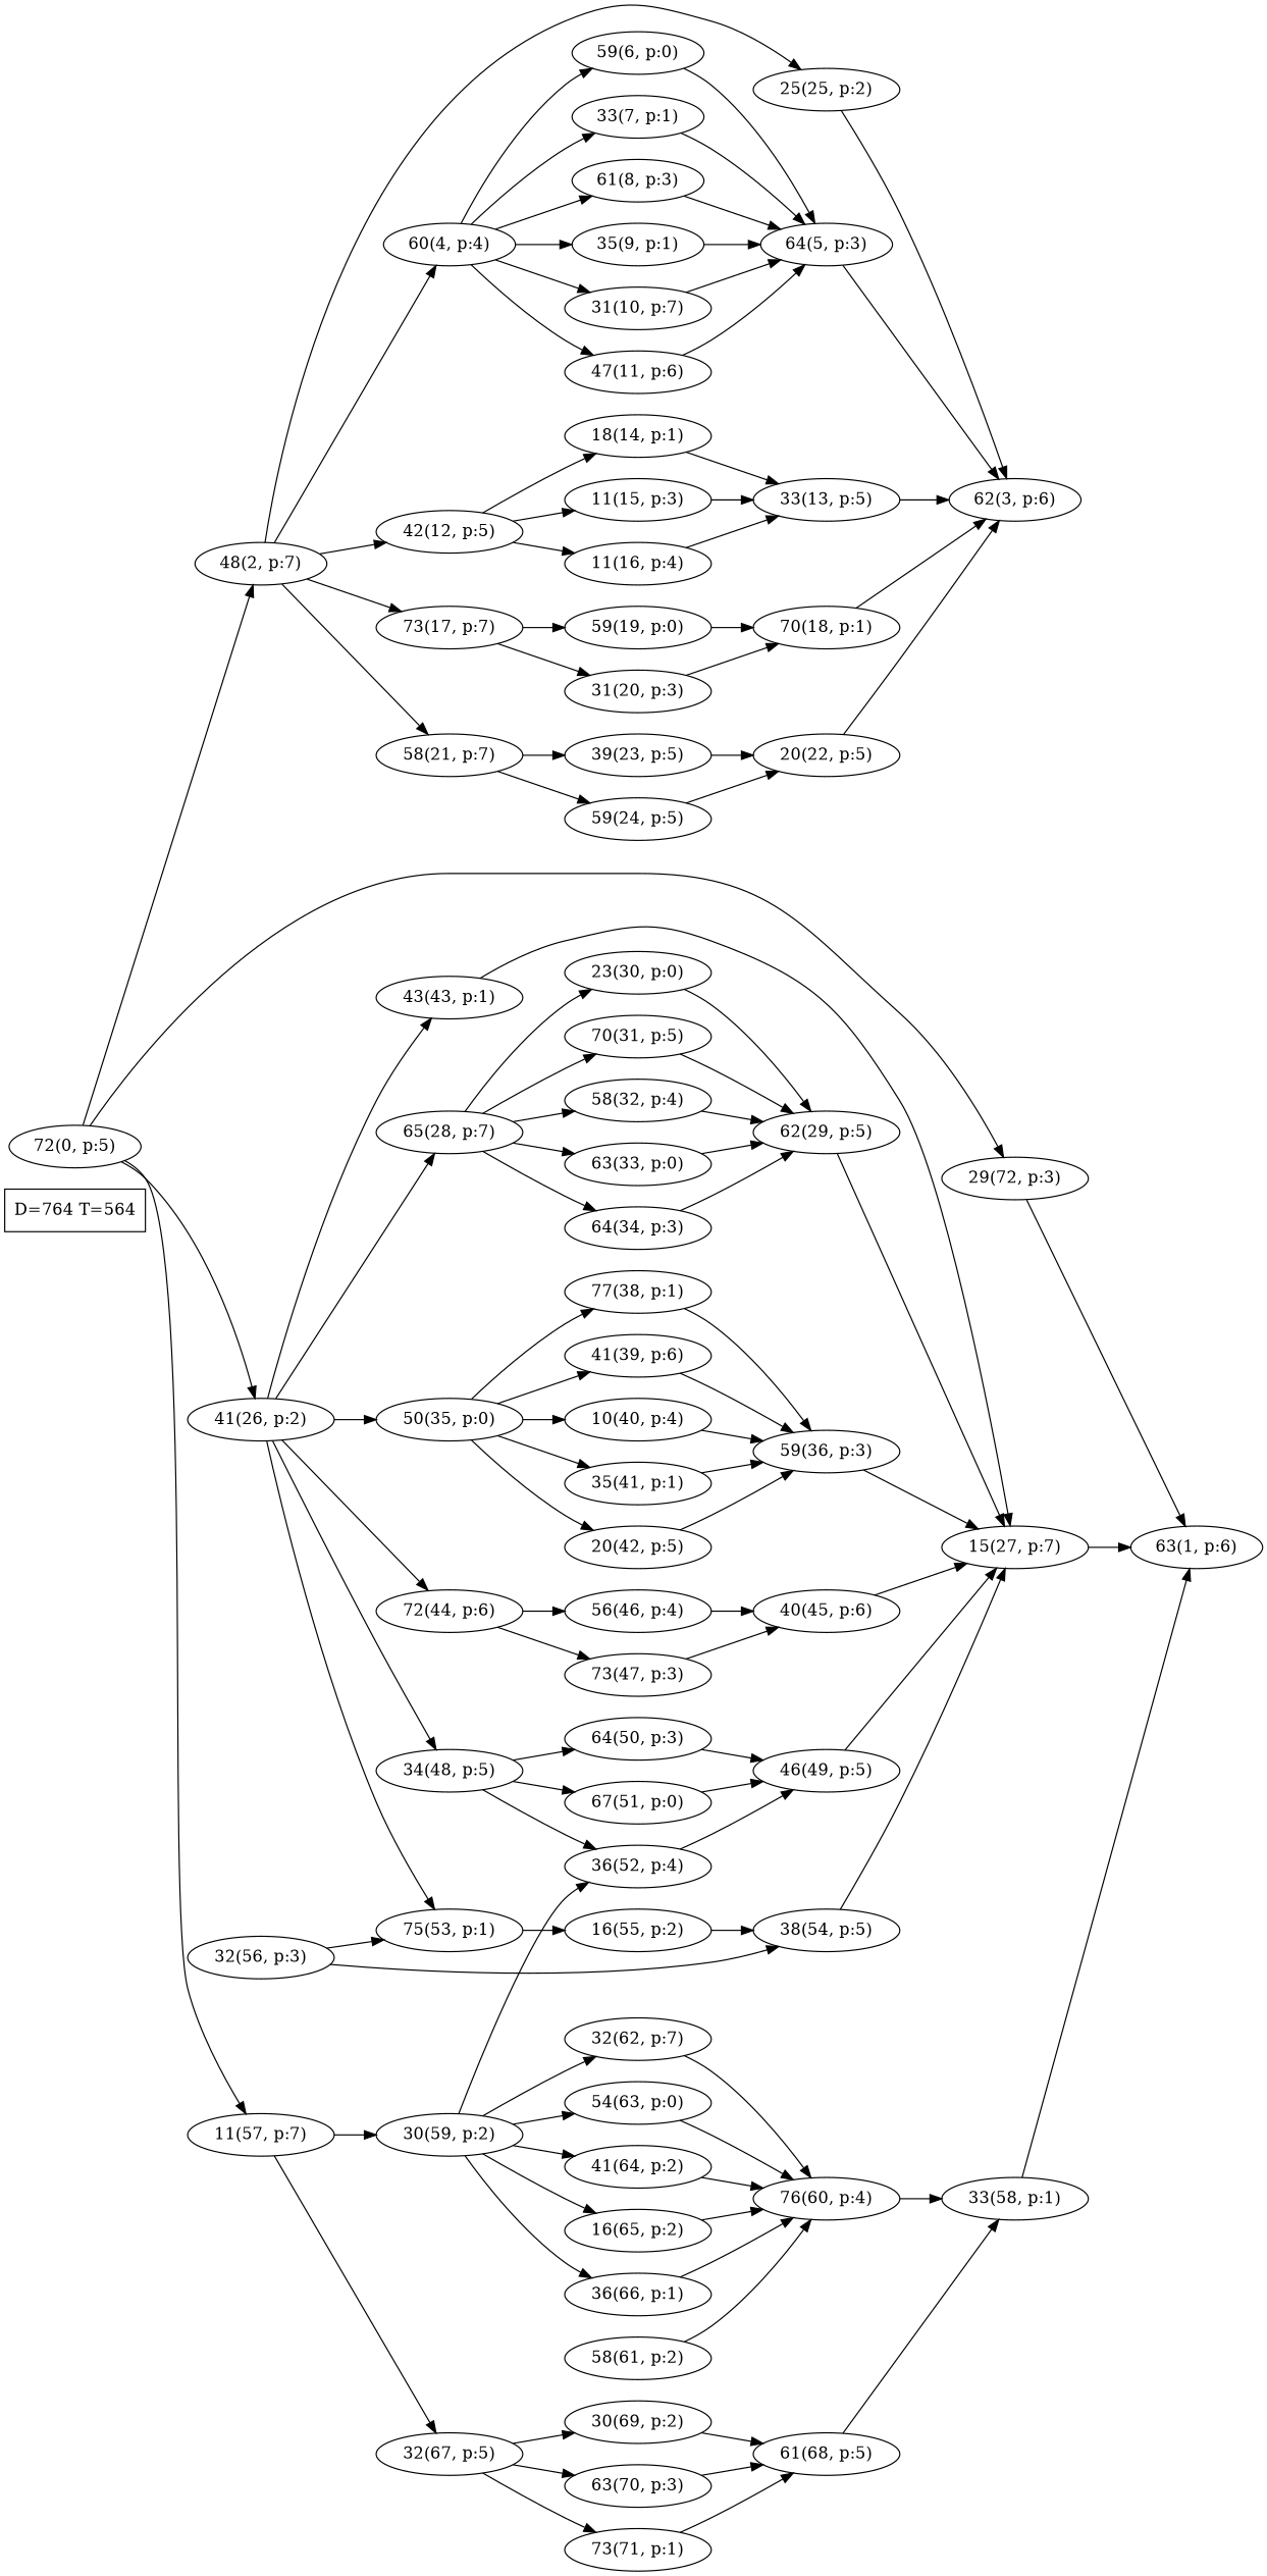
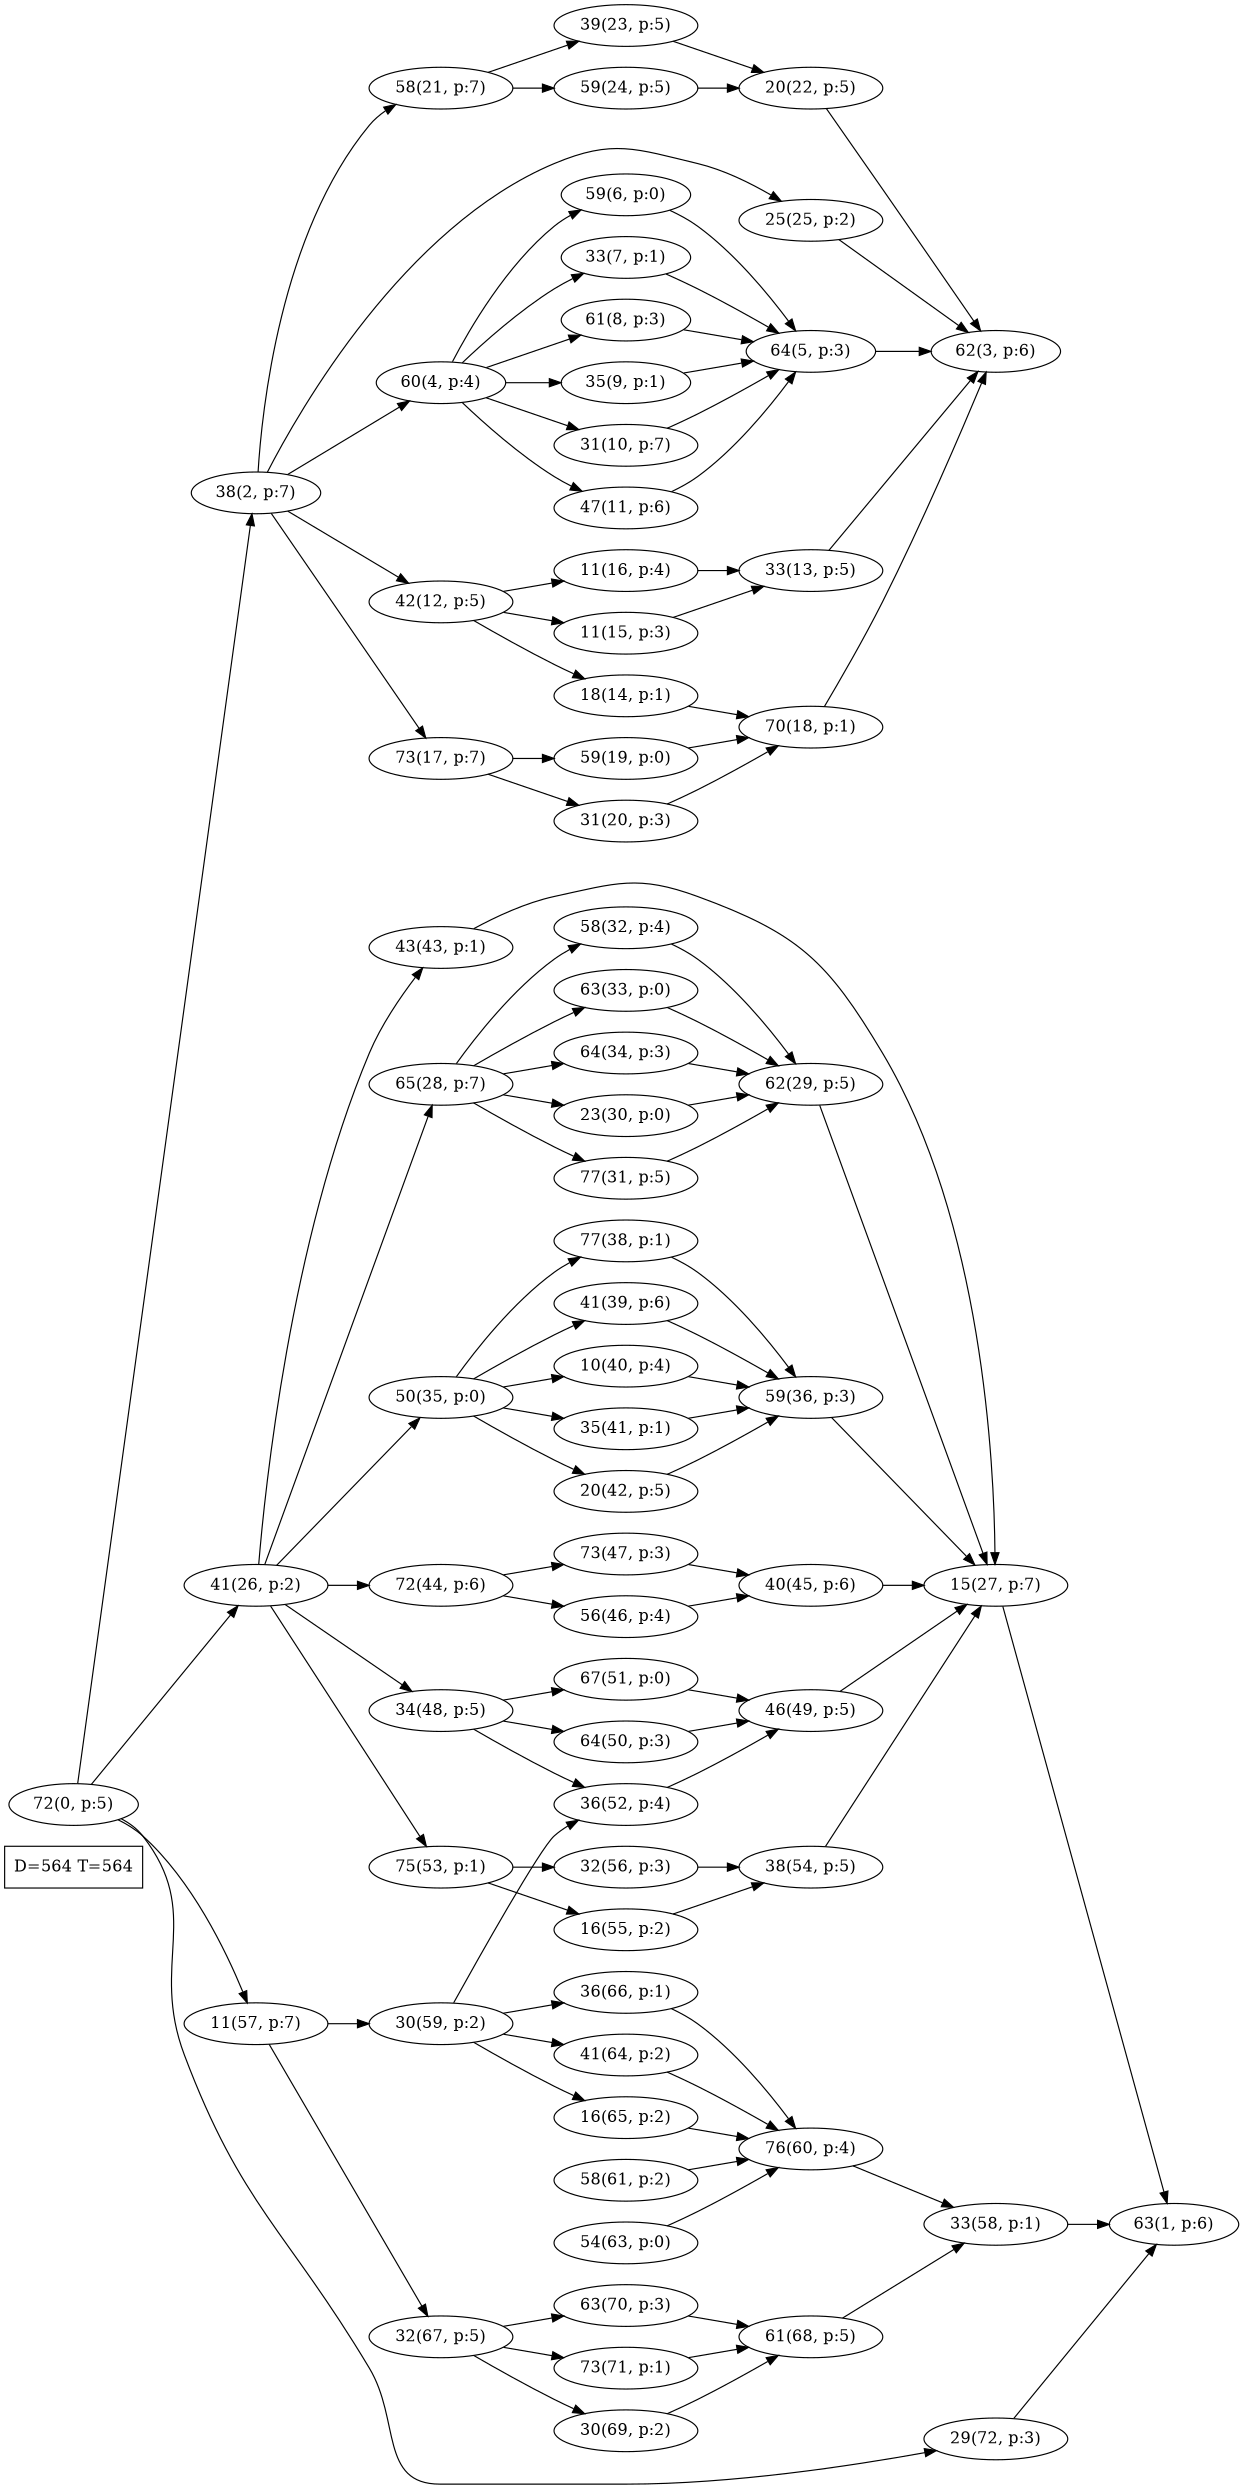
  digraph {
    rankdir=LR
-   n1 [label="D=764 T=564" shape=box]
+   n1 [label="D=564 T=564" shape=box]
    n2 [label="72(0, p:5)"]
-   n3 [label="48(2, p:7)"]
+   n3 [label="38(2, p:7)"]
    n4 [label="41(26, p:2)"]
    n5 [label="11(57, p:7)"]
    n6 [label="29(72, p:3)"]
    n7 [label="60(4, p:4)"]
    n8 [label="42(12, p:5)"]
    n9 [label="73(17, p:7)"]
    n10 [label="58(21, p:7)"]
    n11 [label="25(25, p:2)"]
    n12 [label="65(28, p:7)"]
    n13 [label="50(35, p:0)"]
    n14 [label="43(43, p:1)"]
    n15 [label="72(44, p:6)"]
    n16 [label="34(48, p:5)"]
    n17 [label="75(53, p:1)"]
    n18 [label="30(59, p:2)"]
    n19 [label="32(67, p:5)"]
    n20 [label="63(1, p:6)"]
    n21 [label="59(6, p:0)"]
    n22 [label="33(7, p:1)"]
    n23 [label="61(8, p:3)"]
    n24 [label="35(9, p:1)"]
    n25 [label="31(10, p:7)"]
    n26 [label="47(11, p:6)"]
    n27 [label="18(14, p:1)"]
    n28 [label="11(15, p:3)"]
    n29 [label="11(16, p:4)"]
    n30 [label="59(19, p:0)"]
    n31 [label="31(20, p:3)"]
    n32 [label="39(23, p:5)"]
    n33 [label="59(24, p:5)"]
    n34 [label="62(3, p:6)"]
    n35 [label="64(5, p:3)"]
    n36 [label="33(13, p:5)"]
    n37 [label="70(18, p:1)"]
    n38 [label="20(22, p:5)"]
    n39 [label="23(30, p:0)"]
-   n40 [label="70(31, p:5)"]
+   n40 [label="77(31, p:5)"]
    n41 [label="58(32, p:4)"]
    n42 [label="63(33, p:0)"]
    n43 [label="64(34, p:3)"]
    n44 [label="77(38, p:1)"]
    n45 [label="41(39, p:6)"]
    n46 [label="10(40, p:4)"]
    n47 [label="35(41, p:1)"]
    n48 [label="20(42, p:5)"]
    n49 [label="15(27, p:7)"]
    n50 [label="56(46, p:4)"]
    n51 [label="73(47, p:3)"]
    n52 [label="64(50, p:3)"]
    n53 [label="67(51, p:0)"]
    n54 [label="36(52, p:4)"]
    n55 [label="16(55, p:2)"]
    n56 [label="32(56, p:3)"]
    n57 [label="62(29, p:5)"]
    n58 [label="59(36, p:3)"]
    n59 [label="40(45, p:6)"]
    n60 [label="46(49, p:5)"]
    n61 [label="38(54, p:5)"]
-   n62 [label="32(62, p:7)"]
    n63 [label="54(63, p:0)"]
    n64 [label="41(64, p:2)"]
    n65 [label="16(65, p:2)"]
    n66 [label="36(66, p:1)"]
    n67 [label="30(69, p:2)"]
    n68 [label="63(70, p:3)"]
    n69 [label="73(71, p:1)"]
    n70 [label="33(58, p:1)"]
    n71 [label="58(61, p:2)"]
    n72 [label="76(60, p:4)"]
    n73 [label="61(68, p:5)"]
    n2 -> n3
    n2 -> n4
    n2 -> n5
    n2 -> n6
    n3 -> n7
    n3 -> n8
    n3 -> n9
    n3 -> n10
    n3 -> n11
    n4 -> n12
    n4 -> n13
    n4 -> n14
    n4 -> n15
    n4 -> n16
    n4 -> n17
    n5 -> n18
    n5 -> n19
    n6 -> n20
    n7 -> n21
    n7 -> n22
    n7 -> n23
    n7 -> n24
    n7 -> n25
    n7 -> n26
    n8 -> n27
    n8 -> n28
    n8 -> n29
    n9 -> n30
    n9 -> n31
    n10 -> n32
    n10 -> n33
    n11 -> n34
    n12 -> n39
    n12 -> n40
    n12 -> n41
    n12 -> n42
    n12 -> n43
    n13 -> n44
    n13 -> n45
    n13 -> n46
    n13 -> n47
    n13 -> n48
    n14 -> n49
    n15 -> n50
    n15 -> n51
    n16 -> n52
    n16 -> n53
    n16 -> n54
    n17 -> n55
-   n56 -> n17
+   n17 -> n56
    n18 -> n54
-   n18 -> n62
-   n18 -> n63
    n18 -> n64
    n18 -> n65
    n18 -> n66
    n19 -> n67
    n19 -> n68
    n19 -> n69
    n21 -> n35
    n22 -> n35
    n23 -> n35
    n24 -> n35
    n25 -> n35
    n26 -> n35
-   n27 -> n36
+   n27 -> n37
    n28 -> n36
    n29 -> n36
    n30 -> n37
    n31 -> n37
    n32 -> n38
    n33 -> n38
    n35 -> n34
    n36 -> n34
    n37 -> n34
    n38 -> n34
    n39 -> n57
    n40 -> n57
    n41 -> n57
    n42 -> n57
    n43 -> n57
    n44 -> n58
    n45 -> n58
    n46 -> n58
    n47 -> n58
    n48 -> n58
    n49 -> n20
    n50 -> n59
    n51 -> n59
    n52 -> n60
    n53 -> n60
    n54 -> n60
    n55 -> n61
    n56 -> n61
    n57 -> n49
    n58 -> n49
    n59 -> n49
    n60 -> n49
    n61 -> n49
-   n62 -> n72
    n63 -> n72
    n64 -> n72
    n65 -> n72
    n66 -> n72
    n67 -> n73
    n68 -> n73
    n69 -> n73
    n70 -> n20
    n71 -> n72
    n72 -> n70
    n73 -> n70
  }
